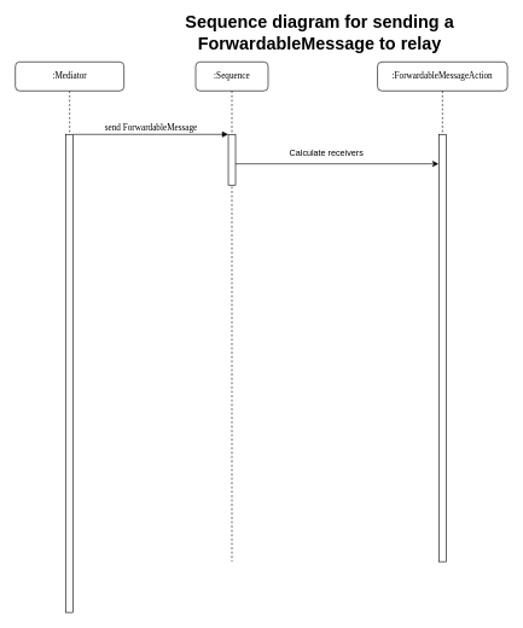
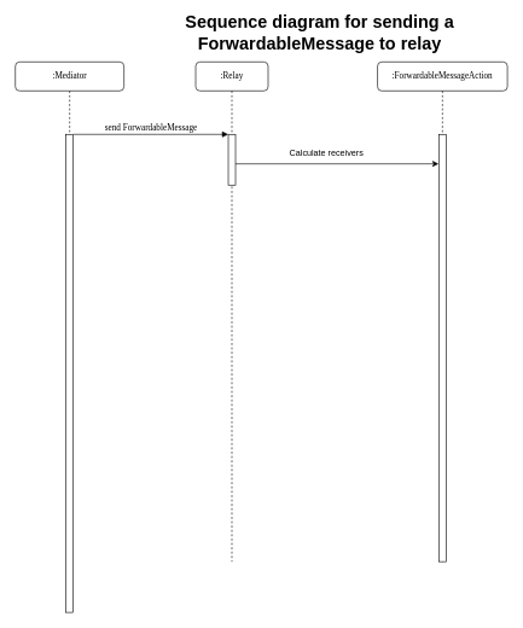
  <mxCell id="0" />
  <mxCell id="1" parent="0" />
- <mxCell id="2" value=":Sequence" style="shape=umlLifeline;perimeter=lifelinePerimeter;whiteSpace=wrap;html=1;container=1;collapsible=0;recursiveResize=0;outlineConnect=0;rounded=1;shadow=0;comic=0;labelBackgroundColor=none;strokeWidth=1;fontFamily=Verdana;fontSize=12;align=center;" vertex="1" parent="1"><mxGeometry x="269.67" y="70" width="100" height="690" as="geometry" /></mxCell>
+ <mxCell id="2" value=":Relay" style="shape=umlLifeline;perimeter=lifelinePerimeter;whiteSpace=wrap;html=1;container=1;collapsible=0;recursiveResize=0;outlineConnect=0;rounded=1;shadow=0;comic=0;labelBackgroundColor=none;strokeWidth=1;fontFamily=Verdana;fontSize=12;align=center;" vertex="1" parent="1"><mxGeometry x="269.67" y="70" width="100" height="690" as="geometry" /></mxCell>
  <mxCell id="3" value="" style="html=1;points=[];perimeter=orthogonalPerimeter;rounded=0;shadow=0;comic=0;labelBackgroundColor=none;strokeWidth=1;fontFamily=Verdana;fontSize=12;align=center;" vertex="1" parent="2"><mxGeometry x="45" y="100" width="10" height="70" as="geometry" /></mxCell>
  <mxCell id="4" value=":Mediator" style="shape=umlLifeline;perimeter=lifelinePerimeter;whiteSpace=wrap;html=1;container=1;collapsible=0;recursiveResize=0;outlineConnect=0;rounded=1;shadow=0;comic=0;labelBackgroundColor=none;strokeWidth=1;fontFamily=Verdana;fontSize=12;align=center;" vertex="1" parent="1"><mxGeometry x="20.67" y="70" width="150" height="760" as="geometry" /></mxCell>
  <mxCell id="5" value="" style="html=1;points=[];perimeter=orthogonalPerimeter;rounded=0;shadow=0;comic=0;labelBackgroundColor=none;strokeWidth=1;fontFamily=Verdana;fontSize=12;align=center;" vertex="1" parent="4"><mxGeometry x="70" y="100" width="10" height="660" as="geometry" /></mxCell>
  <mxCell id="6" value="send ForwardableMessage" style="html=1;verticalAlign=bottom;endArrow=block;entryX=0;entryY=0;labelBackgroundColor=none;fontFamily=Verdana;fontSize=12;edgeStyle=elbowEdgeStyle;elbow=vertical;" edge="1" parent="1" source="5" target="3"><mxGeometry relative="1" as="geometry"><mxPoint x="140.67" y="180" as="sourcePoint" /></mxGeometry></mxCell>
  <mxCell id="7" value="&lt;h1&gt;Sequence diagram for sending a ForwardableMessage to relay&lt;/h1&gt;" style="text;html=1;strokeColor=none;fillColor=none;align=center;verticalAlign=middle;whiteSpace=wrap;rounded=0;" vertex="1" parent="1"><mxGeometry x="240.5" y="20" width="400" height="20" as="geometry" /></mxCell>
  <mxCell id="8" value=":ForwardableMessageAction" style="shape=umlLifeline;perimeter=lifelinePerimeter;whiteSpace=wrap;html=1;container=1;collapsible=0;recursiveResize=0;outlineConnect=0;rounded=1;shadow=0;comic=0;labelBackgroundColor=none;strokeWidth=1;fontFamily=Verdana;fontSize=12;align=center;" vertex="1" parent="1"><mxGeometry x="520.67" y="70" width="179.33" height="690" as="geometry" /></mxCell>
  <mxCell id="9" value="" style="html=1;points=[];perimeter=orthogonalPerimeter;rounded=0;shadow=0;comic=0;labelBackgroundColor=none;strokeWidth=1;fontFamily=Verdana;fontSize=12;align=center;" vertex="1" parent="8"><mxGeometry x="85" y="100" width="10" height="590" as="geometry" /></mxCell>
  <mxCell id="10" value="" style="endArrow=classic;html=1;entryX=-0.067;entryY=0.069;entryDx=0;entryDy=0;entryPerimeter=0;" edge="1" parent="1" source="3" target="9"><mxGeometry width="50" height="50" relative="1" as="geometry"><mxPoint x="20.67" y="720" as="sourcePoint" /><mxPoint x="580.67" y="210" as="targetPoint" /></mxGeometry></mxCell>
  <mxCell id="11" value="Calculate&amp;nbsp;receivers" style="text;html=1;align=center;verticalAlign=middle;resizable=0;points=[];;labelBackgroundColor=#ffffff;" vertex="1" connectable="0" parent="10"><mxGeometry x="-0.25" y="-1" relative="1" as="geometry"><mxPoint x="20" y="-16" as="offset" /></mxGeometry></mxCell>
